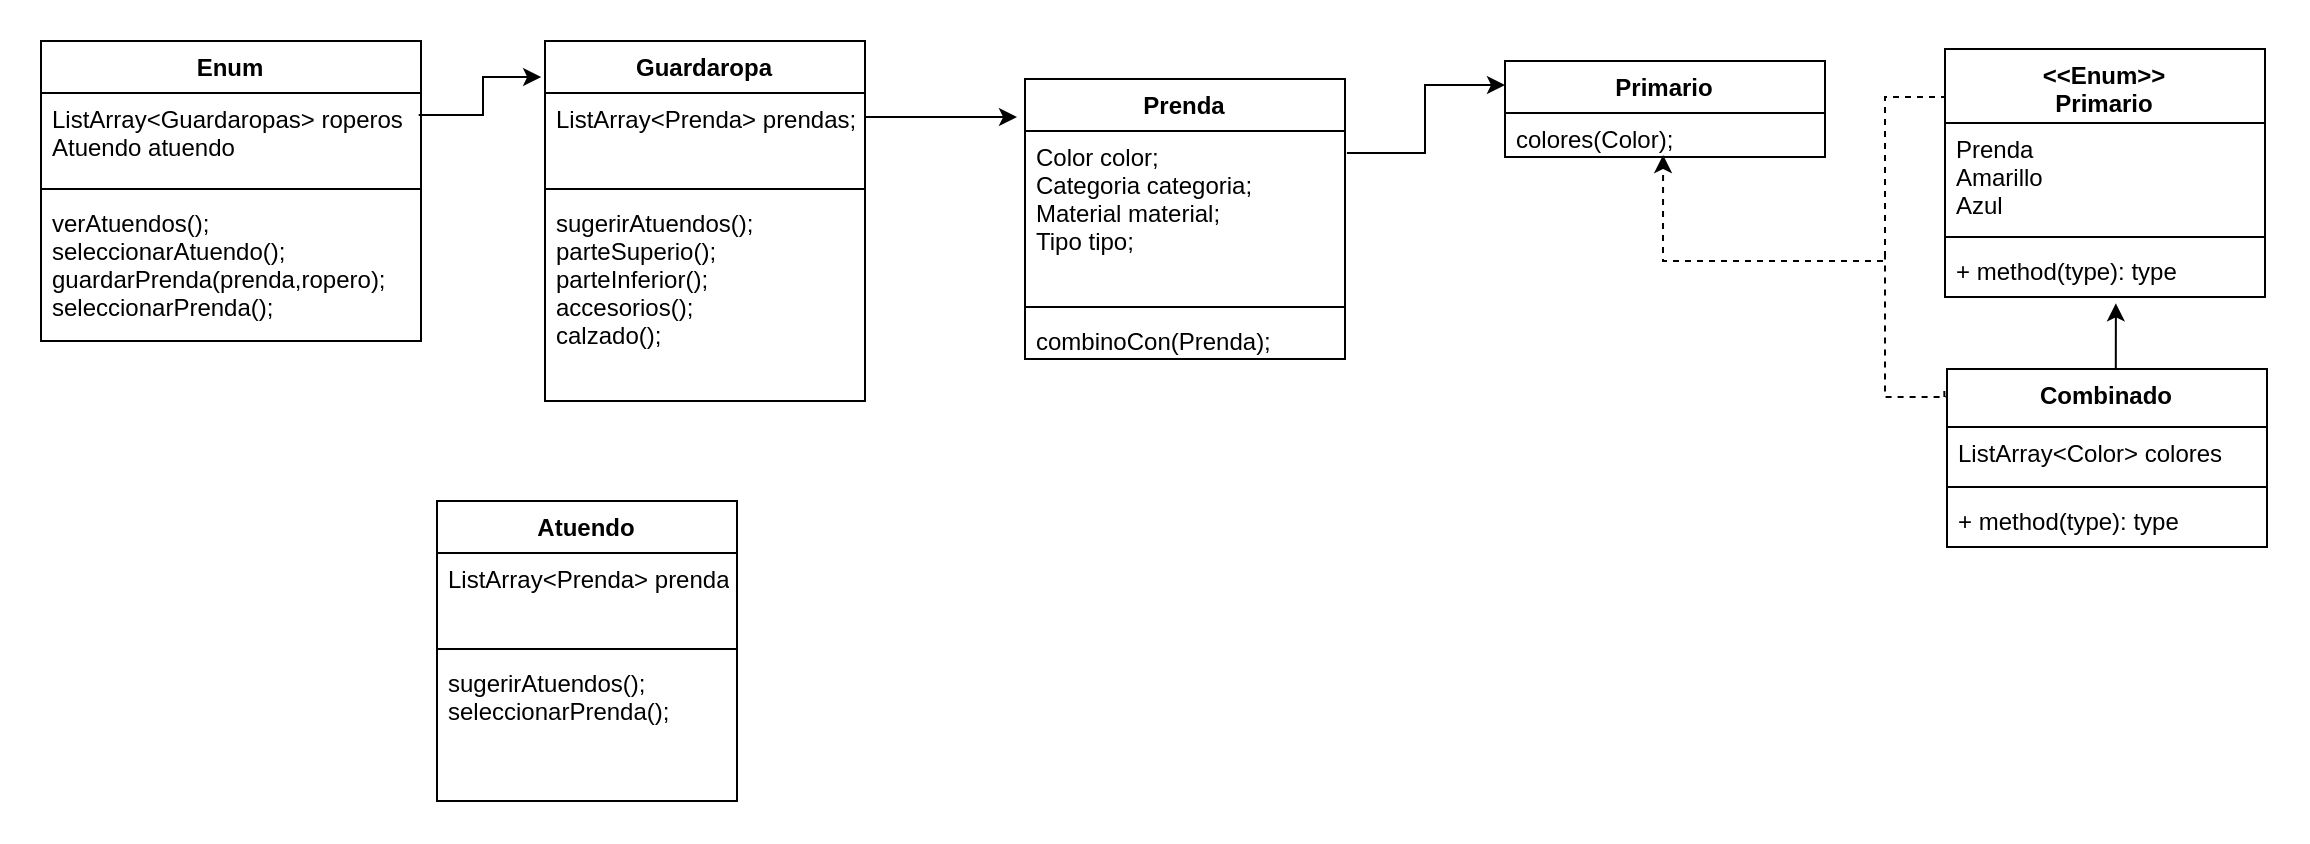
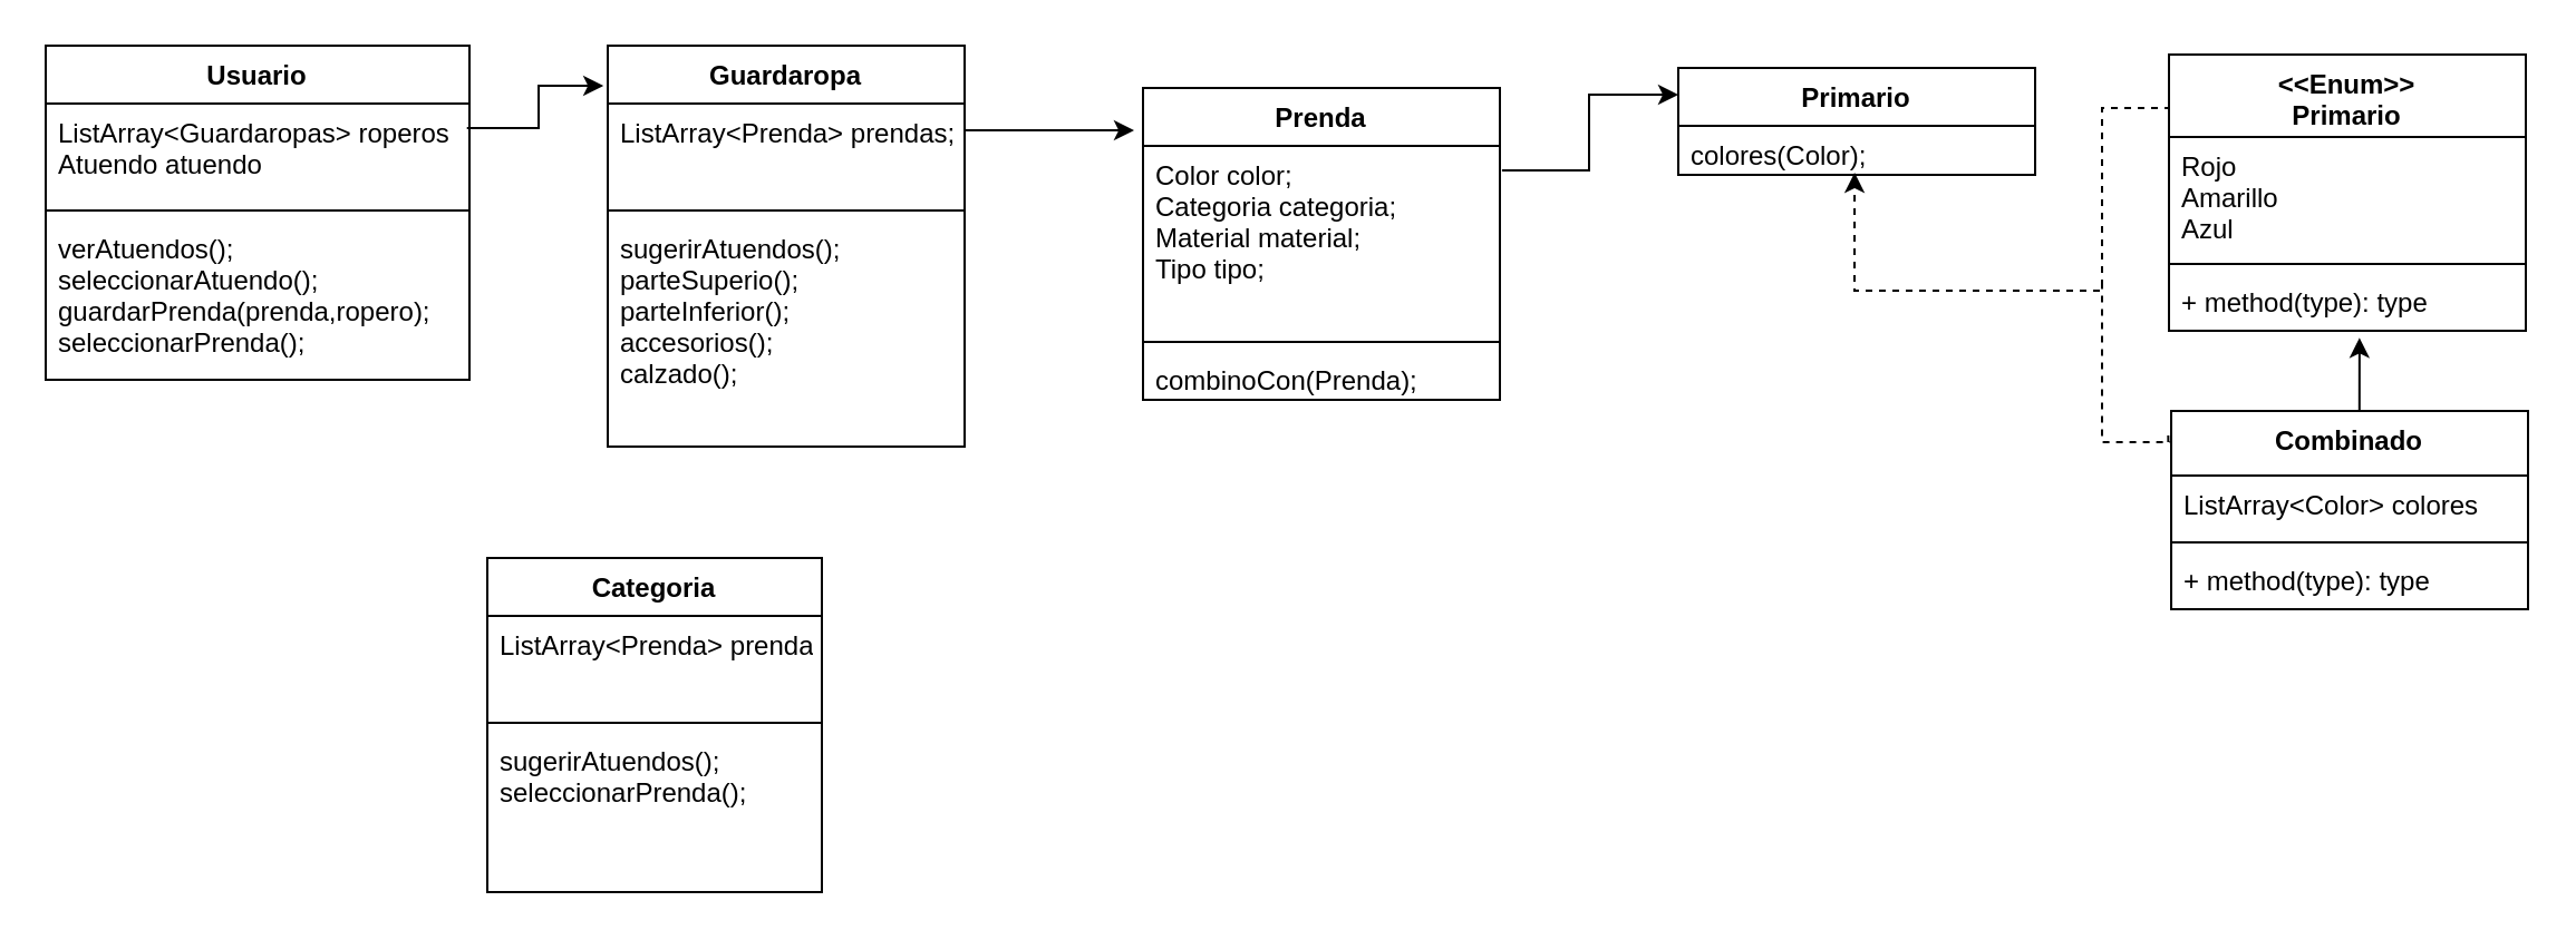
  <mxCell id="0" />
  <mxCell id="1" parent="0" />
  <mxCell id="2" value="" style="edgeStyle=orthogonalEdgeStyle;rounded=0;orthogonalLoop=1;jettySize=auto;html=1;exitX=0.994;exitY=0.25;exitDx=0;exitDy=0;exitPerimeter=0;entryX=-0.012;entryY=0.1;entryDx=0;entryDy=0;entryPerimeter=0;" edge="1" parent="1" source="4" target="8"><mxGeometry relative="1" as="geometry" /></mxCell>
- <mxCell id="3" value="Enum" style="swimlane;fontStyle=1;align=center;verticalAlign=top;childLayout=stackLayout;horizontal=1;startSize=26;horizontalStack=0;resizeParent=1;resizeParentMax=0;resizeLast=0;collapsible=1;marginBottom=0;" vertex="1" parent="1"><mxGeometry x="20" y="20" width="190" height="150" as="geometry" /></mxCell>
+ <mxCell id="3" value="Usuario" style="swimlane;fontStyle=1;align=center;verticalAlign=top;childLayout=stackLayout;horizontal=1;startSize=26;horizontalStack=0;resizeParent=1;resizeParentMax=0;resizeLast=0;collapsible=1;marginBottom=0;" vertex="1" parent="1"><mxGeometry x="20" y="20" width="190" height="150" as="geometry" /></mxCell>
  <mxCell id="4" value="ListArray&lt;Guardaropas&gt; roperos&#10;Atuendo atuendo&#10;" style="text;strokeColor=none;fillColor=none;align=left;verticalAlign=top;spacingLeft=4;spacingRight=4;overflow=hidden;rotatable=0;points=[[0,0.5],[1,0.5]];portConstraint=eastwest;" vertex="1" parent="3"><mxGeometry y="26" width="190" height="44" as="geometry" /></mxCell>
  <mxCell id="5" value="" style="line;strokeWidth=1;fillColor=none;align=left;verticalAlign=middle;spacingTop=-1;spacingLeft=3;spacingRight=3;rotatable=0;labelPosition=right;points=[];portConstraint=eastwest;" vertex="1" parent="3"><mxGeometry y="70" width="190" height="8" as="geometry" /></mxCell>
  <mxCell id="6" value="verAtuendos();&#10;seleccionarAtuendo();&#10;guardarPrenda(prenda,ropero);&#10;seleccionarPrenda();&#10;" style="text;strokeColor=none;fillColor=none;align=left;verticalAlign=top;spacingLeft=4;spacingRight=4;overflow=hidden;rotatable=0;points=[[0,0.5],[1,0.5]];portConstraint=eastwest;" vertex="1" parent="3"><mxGeometry y="78" width="190" height="72" as="geometry" /></mxCell>
  <mxCell id="7" value="" style="edgeStyle=orthogonalEdgeStyle;rounded=0;orthogonalLoop=1;jettySize=auto;html=1;endArrow=classic;endFill=1;exitX=1;exitY=0.273;exitDx=0;exitDy=0;exitPerimeter=0;entryX=-0.025;entryY=0.136;entryDx=0;entryDy=0;entryPerimeter=0;" edge="1" parent="1" source="9" target="13"><mxGeometry relative="1" as="geometry" /></mxCell>
  <mxCell id="8" value="Guardaropa" style="swimlane;fontStyle=1;align=center;verticalAlign=top;childLayout=stackLayout;horizontal=1;startSize=26;horizontalStack=0;resizeParent=1;resizeParentMax=0;resizeLast=0;collapsible=1;marginBottom=0;" vertex="1" parent="1"><mxGeometry x="272" y="20" width="160" height="180" as="geometry" /></mxCell>
  <mxCell id="9" value="ListArray&lt;Prenda&gt; prendas;&#10;&#10;" style="text;strokeColor=none;fillColor=none;align=left;verticalAlign=top;spacingLeft=4;spacingRight=4;overflow=hidden;rotatable=0;points=[[0,0.5],[1,0.5]];portConstraint=eastwest;" vertex="1" parent="8"><mxGeometry y="26" width="160" height="44" as="geometry" /></mxCell>
  <mxCell id="10" value="" style="line;strokeWidth=1;fillColor=none;align=left;verticalAlign=middle;spacingTop=-1;spacingLeft=3;spacingRight=3;rotatable=0;labelPosition=right;points=[];portConstraint=eastwest;" vertex="1" parent="8"><mxGeometry y="70" width="160" height="8" as="geometry" /></mxCell>
  <mxCell id="11" value="sugerirAtuendos();&#10;parteSuperio();&#10;parteInferior();&#10;accesorios();&#10;calzado();&#10;&#10;" style="text;strokeColor=none;fillColor=none;align=left;verticalAlign=top;spacingLeft=4;spacingRight=4;overflow=hidden;rotatable=0;points=[[0,0.5],[1,0.5]];portConstraint=eastwest;" vertex="1" parent="8"><mxGeometry y="78" width="160" height="102" as="geometry" /></mxCell>
  <mxCell id="12" value="" style="edgeStyle=orthogonalEdgeStyle;rounded=0;orthogonalLoop=1;jettySize=auto;html=1;endArrow=classic;endFill=1;exitX=1.006;exitY=0.131;exitDx=0;exitDy=0;exitPerimeter=0;entryX=0;entryY=0.25;entryDx=0;entryDy=0;" edge="1" parent="1" source="14" target="17"><mxGeometry relative="1" as="geometry"><Array as="points"><mxPoint x="712" y="76" /><mxPoint x="712" y="42" /></Array></mxGeometry></mxCell>
  <mxCell id="13" value="Prenda" style="swimlane;fontStyle=1;align=center;verticalAlign=top;childLayout=stackLayout;horizontal=1;startSize=26;horizontalStack=0;resizeParent=1;resizeParentMax=0;resizeLast=0;collapsible=1;marginBottom=0;" vertex="1" parent="1"><mxGeometry x="512" y="39" width="160" height="140" as="geometry" /></mxCell>
  <mxCell id="14" value="Color color;&#10;Categoria categoria;&#10;Material material;&#10;Tipo tipo;&#10;&#10;" style="text;strokeColor=none;fillColor=none;align=left;verticalAlign=top;spacingLeft=4;spacingRight=4;overflow=hidden;rotatable=0;points=[[0,0.5],[1,0.5]];portConstraint=eastwest;" vertex="1" parent="13"><mxGeometry y="26" width="160" height="84" as="geometry" /></mxCell>
  <mxCell id="15" value="" style="line;strokeWidth=1;fillColor=none;align=left;verticalAlign=middle;spacingTop=-1;spacingLeft=3;spacingRight=3;rotatable=0;labelPosition=right;points=[];portConstraint=eastwest;" vertex="1" parent="13"><mxGeometry y="110" width="160" height="8" as="geometry" /></mxCell>
  <mxCell id="16" value="combinoCon(Prenda);&#10;" style="text;strokeColor=none;fillColor=none;align=left;verticalAlign=top;spacingLeft=4;spacingRight=4;overflow=hidden;rotatable=0;points=[[0,0.5],[1,0.5]];portConstraint=eastwest;" vertex="1" parent="13"><mxGeometry y="118" width="160" height="22" as="geometry" /></mxCell>
  <mxCell id="17" value="Primario" style="swimlane;fontStyle=1;align=center;verticalAlign=top;childLayout=stackLayout;horizontal=1;startSize=26;horizontalStack=0;resizeParent=1;resizeParentMax=0;resizeLast=0;collapsible=1;marginBottom=0;" vertex="1" parent="1"><mxGeometry x="752" y="30" width="160" height="48" as="geometry" /></mxCell>
  <mxCell id="18" value="colores(Color);&#10;" style="text;strokeColor=none;fillColor=none;align=left;verticalAlign=top;spacingLeft=4;spacingRight=4;overflow=hidden;rotatable=0;points=[[0,0.5],[1,0.5]];portConstraint=eastwest;" vertex="1" parent="17"><mxGeometry y="26" width="160" height="22" as="geometry" /></mxCell>
- <mxCell id="19" value="Atuendo" style="swimlane;fontStyle=1;align=center;verticalAlign=top;childLayout=stackLayout;horizontal=1;startSize=26;horizontalStack=0;resizeParent=1;resizeParentMax=0;resizeLast=0;collapsible=1;marginBottom=0;" vertex="1" parent="1"><mxGeometry x="218" y="250" width="150" height="150" as="geometry" /></mxCell>
+ <mxCell id="19" value="Categoria" style="swimlane;fontStyle=1;align=center;verticalAlign=top;childLayout=stackLayout;horizontal=1;startSize=26;horizontalStack=0;resizeParent=1;resizeParentMax=0;resizeLast=0;collapsible=1;marginBottom=0;" vertex="1" parent="1"><mxGeometry x="218" y="250" width="150" height="150" as="geometry" /></mxCell>
  <mxCell id="20" value="ListArray&lt;Prenda&gt; prendas;&#10;&#10;" style="text;strokeColor=none;fillColor=none;align=left;verticalAlign=top;spacingLeft=4;spacingRight=4;overflow=hidden;rotatable=0;points=[[0,0.5],[1,0.5]];portConstraint=eastwest;" vertex="1" parent="19"><mxGeometry y="26" width="150" height="44" as="geometry" /></mxCell>
  <mxCell id="21" value="" style="line;strokeWidth=1;fillColor=none;align=left;verticalAlign=middle;spacingTop=-1;spacingLeft=3;spacingRight=3;rotatable=0;labelPosition=right;points=[];portConstraint=eastwest;" vertex="1" parent="19"><mxGeometry y="70" width="150" height="8" as="geometry" /></mxCell>
  <mxCell id="22" value="sugerirAtuendos();&#10;seleccionarPrenda();&#10;&#10;" style="text;strokeColor=none;fillColor=none;align=left;verticalAlign=top;spacingLeft=4;spacingRight=4;overflow=hidden;rotatable=0;points=[[0,0.5],[1,0.5]];portConstraint=eastwest;" vertex="1" parent="19"><mxGeometry y="78" width="150" height="72" as="geometry" /></mxCell>
  <mxCell id="23" style="edgeStyle=orthogonalEdgeStyle;rounded=0;orthogonalLoop=1;jettySize=auto;html=1;exitX=0;exitY=0.25;exitDx=0;exitDy=0;entryX=0.494;entryY=0.955;entryDx=0;entryDy=0;entryPerimeter=0;endArrow=classic;endFill=1;dashed=1;" edge="1" parent="1" source="24" target="18"><mxGeometry relative="1" as="geometry"><Array as="points"><mxPoint x="942" y="48" /><mxPoint x="942" y="130" /><mxPoint x="831" y="130" /></Array></mxGeometry></mxCell>
  <mxCell id="24" value="&lt;&lt;Enum&gt;&gt;&#10;Primario" style="swimlane;fontStyle=1;align=center;verticalAlign=top;childLayout=stackLayout;horizontal=1;startSize=37;horizontalStack=0;resizeParent=1;resizeParentMax=0;resizeLast=0;collapsible=1;marginBottom=0;" vertex="1" parent="1"><mxGeometry x="972" y="24" width="160" height="124" as="geometry" /></mxCell>
- <mxCell id="25" value="Prenda&#10;Amarillo&#10;Azul&#10;" style="text;strokeColor=none;fillColor=none;align=left;verticalAlign=top;spacingLeft=4;spacingRight=4;overflow=hidden;rotatable=0;points=[[0,0.5],[1,0.5]];portConstraint=eastwest;" vertex="1" parent="24"><mxGeometry y="37" width="160" height="53" as="geometry" /></mxCell>
+ <mxCell id="25" value="Rojo&#10;Amarillo&#10;Azul&#10;" style="text;strokeColor=none;fillColor=none;align=left;verticalAlign=top;spacingLeft=4;spacingRight=4;overflow=hidden;rotatable=0;points=[[0,0.5],[1,0.5]];portConstraint=eastwest;" vertex="1" parent="24"><mxGeometry y="37" width="160" height="53" as="geometry" /></mxCell>
  <mxCell id="26" value="" style="line;strokeWidth=1;fillColor=none;align=left;verticalAlign=middle;spacingTop=-1;spacingLeft=3;spacingRight=3;rotatable=0;labelPosition=right;points=[];portConstraint=eastwest;" vertex="1" parent="24"><mxGeometry y="90" width="160" height="8" as="geometry" /></mxCell>
  <mxCell id="27" value="+ method(type): type" style="text;strokeColor=none;fillColor=none;align=left;verticalAlign=top;spacingLeft=4;spacingRight=4;overflow=hidden;rotatable=0;points=[[0,0.5],[1,0.5]];portConstraint=eastwest;" vertex="1" parent="24"><mxGeometry y="98" width="160" height="26" as="geometry" /></mxCell>
  <mxCell id="28" style="edgeStyle=orthogonalEdgeStyle;rounded=0;orthogonalLoop=1;jettySize=auto;html=1;dashed=1;endArrow=none;endFill=0;exitX=-0.007;exitY=0.146;exitDx=0;exitDy=0;exitPerimeter=0;" edge="1" parent="1"><mxGeometry relative="1" as="geometry"><mxPoint x="971.667" y="195" as="sourcePoint" /><mxPoint x="942" y="128" as="targetPoint" /><Array as="points"><mxPoint x="981" y="198" /><mxPoint x="832" y="198" /></Array></mxGeometry></mxCell>
  <mxCell id="29" style="edgeStyle=orthogonalEdgeStyle;rounded=0;orthogonalLoop=1;jettySize=auto;html=1;exitX=0.5;exitY=0;exitDx=0;exitDy=0;entryX=0.534;entryY=1.122;entryDx=0;entryDy=0;entryPerimeter=0;endArrow=classic;endFill=1;" edge="1" parent="1" source="30" target="27"><mxGeometry relative="1" as="geometry" /></mxCell>
  <mxCell id="30" value="Combinado&#10;" style="swimlane;fontStyle=1;align=center;verticalAlign=top;childLayout=stackLayout;horizontal=1;startSize=29;horizontalStack=0;resizeParent=1;resizeParentMax=0;resizeLast=0;collapsible=1;marginBottom=0;" vertex="1" parent="1"><mxGeometry x="973" y="184" width="160" height="89" as="geometry"><mxRectangle x="970" y="184" width="90" height="29" as="alternateBounds" /></mxGeometry></mxCell>
  <mxCell id="31" value="ListArray&lt;Color&gt; colores" style="text;strokeColor=none;fillColor=none;align=left;verticalAlign=top;spacingLeft=4;spacingRight=4;overflow=hidden;rotatable=0;points=[[0,0.5],[1,0.5]];portConstraint=eastwest;" vertex="1" parent="30"><mxGeometry y="29" width="160" height="26" as="geometry" /></mxCell>
  <mxCell id="32" value="" style="line;strokeWidth=1;fillColor=none;align=left;verticalAlign=middle;spacingTop=-1;spacingLeft=3;spacingRight=3;rotatable=0;labelPosition=right;points=[];portConstraint=eastwest;" vertex="1" parent="30"><mxGeometry y="55" width="160" height="8" as="geometry" /></mxCell>
  <mxCell id="33" value="+ method(type): type" style="text;strokeColor=none;fillColor=none;align=left;verticalAlign=top;spacingLeft=4;spacingRight=4;overflow=hidden;rotatable=0;points=[[0,0.5],[1,0.5]];portConstraint=eastwest;" vertex="1" parent="30"><mxGeometry y="63" width="160" height="26" as="geometry" /></mxCell>
